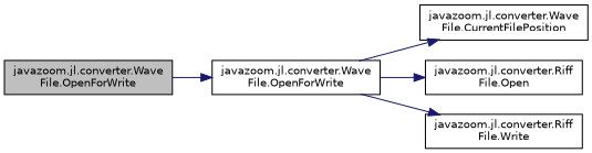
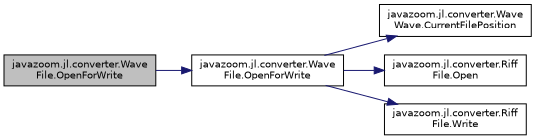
  digraph {
    rankdir=LR
    node [color=black fillcolor=white fontname=Helvetica fontsize=10 shape=record style=filled]
    edge [color=midnightblue fontname=Helvetica fontsize=10 labelfontname=Helvetica labelfontsize=10 style=solid]
    n1 [fillcolor=grey75 fontcolor=black height=0.2 label="javazoom.jl.converter.Wave\lFile.OpenForWrite" width=0.4]
    n2 [height=0.2 label="javazoom.jl.converter.Wave\lFile.OpenForWrite" width=0.4]
-   n3 [height=0.2 label="javazoom.jl.converter.Wave\lFile.CurrentFilePosition" width=0.4]
+   n3 [height=0.2 label="javazoom.jl.converter.Wave\lWave.CurrentFilePosition" width=0.4]
    n4 [height=0.2 label="javazoom.jl.converter.Riff\lFile.Open" width=0.4]
    n5 [height=0.2 label="javazoom.jl.converter.Riff\lFile.Write" width=0.4]
    n1 -> n2
    n2 -> n3
    n2 -> n4
    n2 -> n5
  }
